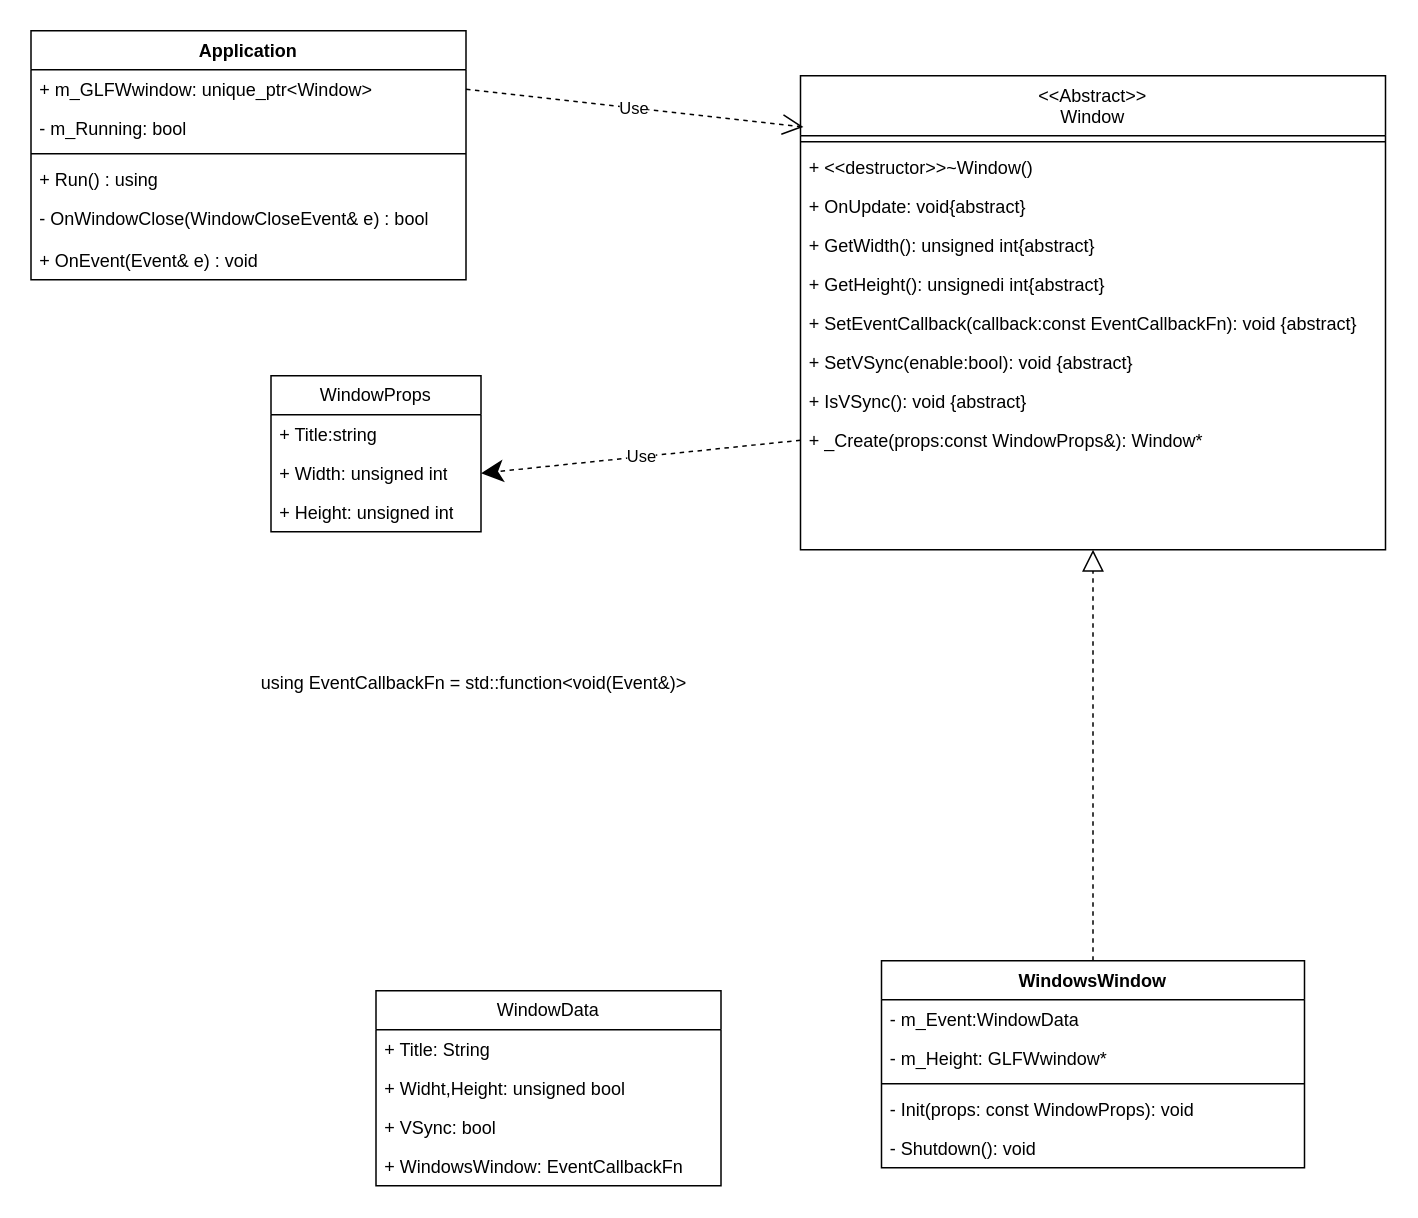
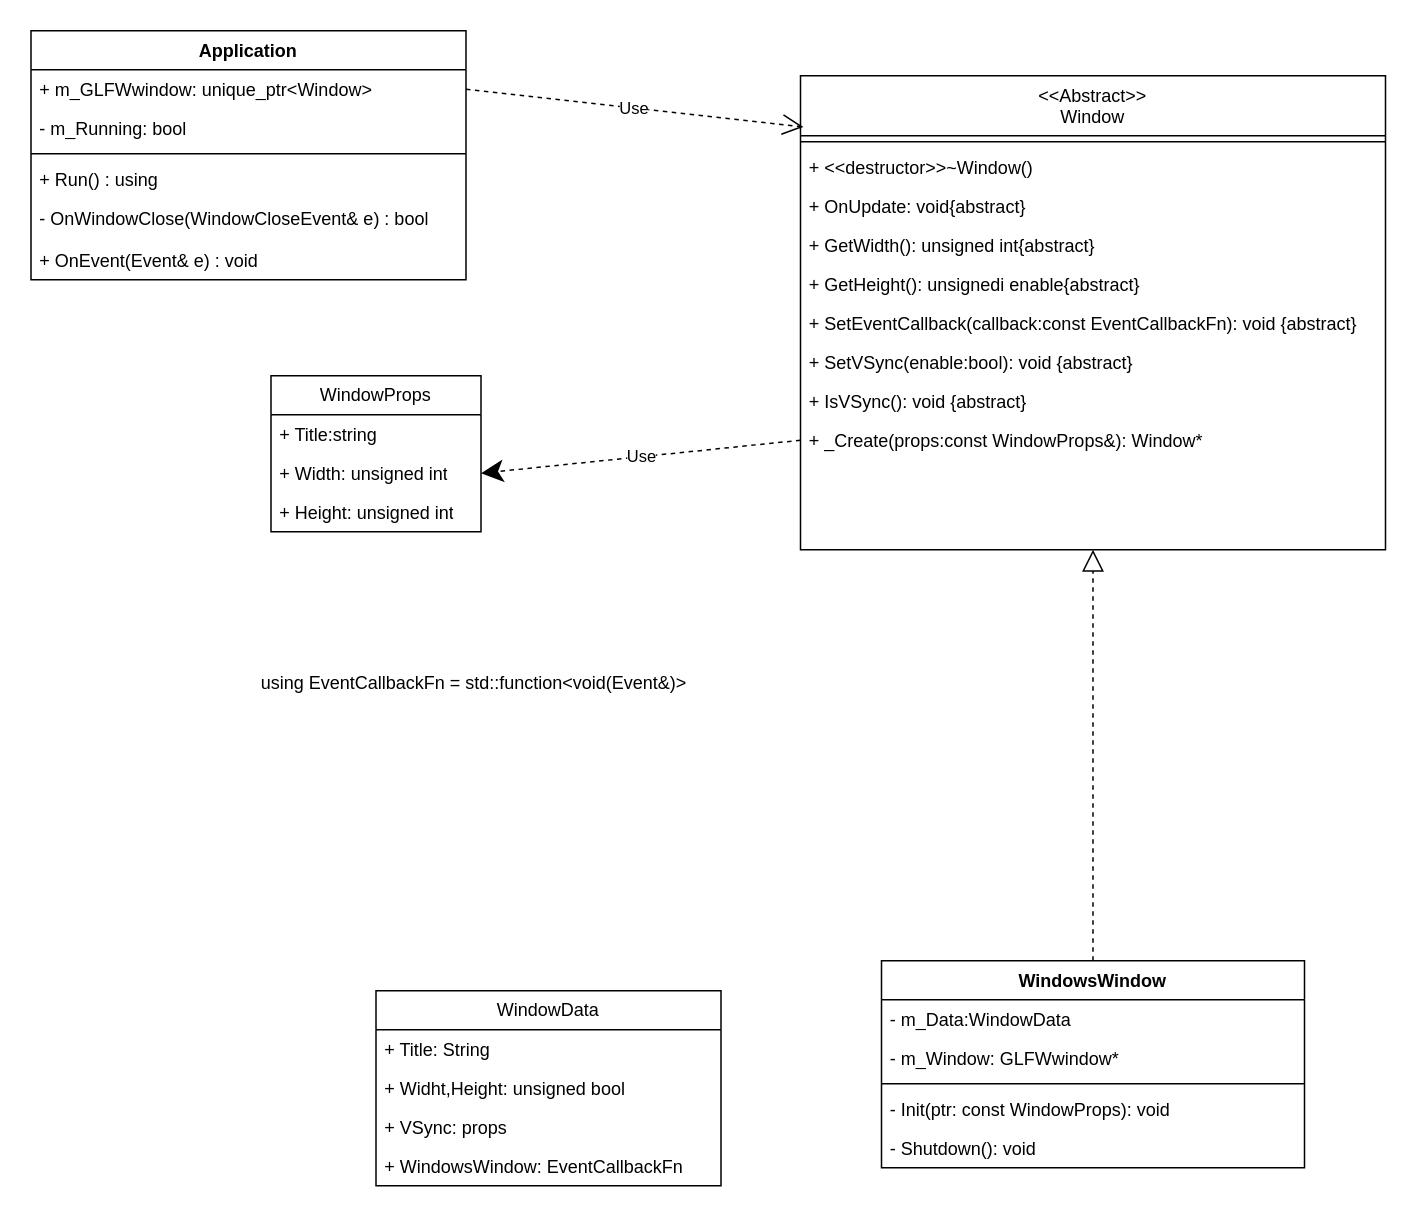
  <mxCell id="0" />
  <mxCell id="1" parent="0" />
  <mxCell id="2" value="&lt;&lt;Abstract&gt;&gt;&#10;Window" style="swimlane;fontStyle=0;align=center;verticalAlign=top;childLayout=stackLayout;horizontal=1;startSize=40;horizontalStack=0;resizeParent=1;resizeLast=0;collapsible=1;marginBottom=0;rounded=0;shadow=0;strokeWidth=1;" parent="1" vertex="1"><mxGeometry x="533" y="50" width="390" height="316" as="geometry"><mxRectangle x="220" y="120" width="160" height="26" as="alternateBounds" /></mxGeometry></mxCell>
  <mxCell id="3" value="" style="line;html=1;strokeWidth=1;align=left;verticalAlign=middle;spacingTop=-1;spacingLeft=3;spacingRight=3;rotatable=0;labelPosition=right;points=[];portConstraint=eastwest;" parent="2" vertex="1"><mxGeometry y="40" width="390" height="8" as="geometry" /></mxCell>
  <mxCell id="4" value="+ &lt;&lt;destructor&gt;&gt;~Window()" style="text;align=left;verticalAlign=top;spacingLeft=4;spacingRight=4;overflow=hidden;rotatable=0;points=[[0,0.5],[1,0.5]];portConstraint=eastwest;" parent="2" vertex="1"><mxGeometry y="48" width="390" height="26" as="geometry" /></mxCell>
  <mxCell id="5" value="+ OnUpdate: void{abstract}" style="text;align=left;verticalAlign=top;spacingLeft=4;spacingRight=4;overflow=hidden;rotatable=0;points=[[0,0.5],[1,0.5]];portConstraint=eastwest;" parent="2" vertex="1"><mxGeometry y="74" width="390" height="26" as="geometry" /></mxCell>
  <mxCell id="6" value="+ GetWidth(): unsigned int{abstract}" style="text;align=left;verticalAlign=top;spacingLeft=4;spacingRight=4;overflow=hidden;rotatable=0;points=[[0,0.5],[1,0.5]];portConstraint=eastwest;" parent="2" vertex="1"><mxGeometry y="100" width="390" height="26" as="geometry" /></mxCell>
- <mxCell id="7" value="+ GetHeight(): unsignedi int{abstract}" style="text;align=left;verticalAlign=top;spacingLeft=4;spacingRight=4;overflow=hidden;rotatable=0;points=[[0,0.5],[1,0.5]];portConstraint=eastwest;" parent="2" vertex="1"><mxGeometry y="126" width="390" height="26" as="geometry" /></mxCell>
+ <mxCell id="7" value="+ GetHeight(): unsignedi enable{abstract}" style="text;align=left;verticalAlign=top;spacingLeft=4;spacingRight=4;overflow=hidden;rotatable=0;points=[[0,0.5],[1,0.5]];portConstraint=eastwest;" parent="2" vertex="1"><mxGeometry y="126" width="390" height="26" as="geometry" /></mxCell>
  <mxCell id="8" value="+ SetEventCallback(callback:const EventCallbackFn): void {abstract}" style="text;align=left;verticalAlign=top;spacingLeft=4;spacingRight=4;overflow=hidden;rotatable=0;points=[[0,0.5],[1,0.5]];portConstraint=eastwest;" parent="2" vertex="1"><mxGeometry y="152" width="390" height="26" as="geometry" /></mxCell>
  <mxCell id="9" value="+ SetVSync(enable:bool): void {abstract}" style="text;align=left;verticalAlign=top;spacingLeft=4;spacingRight=4;overflow=hidden;rotatable=0;points=[[0,0.5],[1,0.5]];portConstraint=eastwest;" parent="2" vertex="1"><mxGeometry y="178" width="390" height="26" as="geometry" /></mxCell>
  <mxCell id="10" value="+ IsVSync(): void {abstract}" style="text;align=left;verticalAlign=top;spacingLeft=4;spacingRight=4;overflow=hidden;rotatable=0;points=[[0,0.5],[1,0.5]];portConstraint=eastwest;" parent="2" vertex="1"><mxGeometry y="204" width="390" height="26" as="geometry" /></mxCell>
  <mxCell id="11" value="+ _Create(props:const WindowProps&amp;): Window*" style="text;align=left;verticalAlign=top;spacingLeft=4;spacingRight=4;overflow=hidden;rotatable=0;points=[[0,0.5],[1,0.5]];portConstraint=eastwest;" parent="2" vertex="1"><mxGeometry y="230" width="390" height="26" as="geometry" /></mxCell>
  <mxCell id="12" value="WindowProps" style="swimlane;fontStyle=0;childLayout=stackLayout;horizontal=1;startSize=26;fillColor=none;horizontalStack=0;resizeParent=1;resizeParentMax=0;resizeLast=0;collapsible=1;marginBottom=0;whiteSpace=wrap;html=1;" parent="1" vertex="1"><mxGeometry x="180" y="250" width="140" height="104" as="geometry" /></mxCell>
  <mxCell id="13" value="+ Title:string" style="text;strokeColor=none;fillColor=none;align=left;verticalAlign=top;spacingLeft=4;spacingRight=4;overflow=hidden;rotatable=0;points=[[0,0.5],[1,0.5]];portConstraint=eastwest;whiteSpace=wrap;html=1;" parent="12" vertex="1"><mxGeometry y="26" width="140" height="26" as="geometry" /></mxCell>
  <mxCell id="14" value="+ Width: unsigned int" style="text;strokeColor=none;fillColor=none;align=left;verticalAlign=top;spacingLeft=4;spacingRight=4;overflow=hidden;rotatable=0;points=[[0,0.5],[1,0.5]];portConstraint=eastwest;whiteSpace=wrap;html=1;" parent="12" vertex="1"><mxGeometry y="52" width="140" height="26" as="geometry" /></mxCell>
  <mxCell id="15" value="+ Height: unsigned int" style="text;strokeColor=none;fillColor=none;align=left;verticalAlign=top;spacingLeft=4;spacingRight=4;overflow=hidden;rotatable=0;points=[[0,0.5],[1,0.5]];portConstraint=eastwest;whiteSpace=wrap;html=1;" parent="12" vertex="1"><mxGeometry y="78" width="140" height="26" as="geometry" /></mxCell>
  <mxCell id="16" value="Use" style="endArrow=classic;endSize=12;dashed=1;html=1;rounded=0;entryX=1;entryY=0.5;entryDx=0;entryDy=0;exitX=0;exitY=0.5;exitDx=0;exitDy=0;" parent="1" source="11" target="14" edge="1"><mxGeometry width="160" relative="1" as="geometry"><mxPoint x="480" y="290" as="sourcePoint" /><mxPoint x="600" y="460" as="targetPoint" /></mxGeometry></mxCell>
  <mxCell id="17" value="" style="endArrow=block;dashed=1;endFill=0;endSize=12;html=1;rounded=0;exitX=0.5;exitY=0;exitDx=0;exitDy=0;entryX=0.5;entryY=1;entryDx=0;entryDy=0;" parent="1" source="18" target="2" edge="1"><mxGeometry width="160" relative="1" as="geometry"><mxPoint x="530" y="540" as="sourcePoint" /><mxPoint x="710" y="420" as="targetPoint" /></mxGeometry></mxCell>
  <mxCell id="18" value="WindowsWindow" style="swimlane;fontStyle=1;align=center;verticalAlign=top;childLayout=stackLayout;horizontal=1;startSize=26;horizontalStack=0;resizeParent=1;resizeParentMax=0;resizeLast=0;collapsible=1;marginBottom=0;whiteSpace=wrap;html=1;" parent="1" vertex="1"><mxGeometry x="587" y="640" width="282" height="138" as="geometry" /></mxCell>
- <mxCell id="19" value="- m_Event:WindowData" style="text;strokeColor=none;fillColor=none;align=left;verticalAlign=top;spacingLeft=4;spacingRight=4;overflow=hidden;rotatable=0;points=[[0,0.5],[1,0.5]];portConstraint=eastwest;whiteSpace=wrap;html=1;" parent="18" vertex="1"><mxGeometry y="26" width="282" height="26" as="geometry" /></mxCell>
- <mxCell id="20" value="- m_Height: GLFWwindow*" style="text;strokeColor=none;fillColor=none;align=left;verticalAlign=top;spacingLeft=4;spacingRight=4;overflow=hidden;rotatable=0;points=[[0,0.5],[1,0.5]];portConstraint=eastwest;whiteSpace=wrap;html=1;" parent="18" vertex="1"><mxGeometry y="52" width="282" height="26" as="geometry" /></mxCell>
+ <mxCell id="19" value="- m_Data:WindowData" style="text;strokeColor=none;fillColor=none;align=left;verticalAlign=top;spacingLeft=4;spacingRight=4;overflow=hidden;rotatable=0;points=[[0,0.5],[1,0.5]];portConstraint=eastwest;whiteSpace=wrap;html=1;" parent="18" vertex="1"><mxGeometry y="26" width="282" height="26" as="geometry" /></mxCell>
+ <mxCell id="20" value="- m_Window: GLFWwindow*" style="text;strokeColor=none;fillColor=none;align=left;verticalAlign=top;spacingLeft=4;spacingRight=4;overflow=hidden;rotatable=0;points=[[0,0.5],[1,0.5]];portConstraint=eastwest;whiteSpace=wrap;html=1;" parent="18" vertex="1"><mxGeometry y="52" width="282" height="26" as="geometry" /></mxCell>
  <mxCell id="21" value="" style="line;strokeWidth=1;fillColor=none;align=left;verticalAlign=middle;spacingTop=-1;spacingLeft=3;spacingRight=3;rotatable=0;labelPosition=right;points=[];portConstraint=eastwest;strokeColor=inherit;" parent="18" vertex="1"><mxGeometry y="78" width="282" height="8" as="geometry" /></mxCell>
- <mxCell id="22" value="- Init(props: const WindowProps): void" style="text;strokeColor=none;fillColor=none;align=left;verticalAlign=top;spacingLeft=4;spacingRight=4;overflow=hidden;rotatable=0;points=[[0,0.5],[1,0.5]];portConstraint=eastwest;whiteSpace=wrap;html=1;" parent="18" vertex="1"><mxGeometry y="86" width="282" height="26" as="geometry" /></mxCell>
+ <mxCell id="22" value="- Init(ptr: const WindowProps): void" style="text;strokeColor=none;fillColor=none;align=left;verticalAlign=top;spacingLeft=4;spacingRight=4;overflow=hidden;rotatable=0;points=[[0,0.5],[1,0.5]];portConstraint=eastwest;whiteSpace=wrap;html=1;" parent="18" vertex="1"><mxGeometry y="86" width="282" height="26" as="geometry" /></mxCell>
  <mxCell id="23" value="- Shutdown(): void" style="text;strokeColor=none;fillColor=none;align=left;verticalAlign=top;spacingLeft=4;spacingRight=4;overflow=hidden;rotatable=0;points=[[0,0.5],[1,0.5]];portConstraint=eastwest;whiteSpace=wrap;html=1;" parent="18" vertex="1"><mxGeometry y="112" width="282" height="26" as="geometry" /></mxCell>
  <mxCell id="24" value="WindowData" style="swimlane;fontStyle=0;childLayout=stackLayout;horizontal=1;startSize=26;fillColor=none;horizontalStack=0;resizeParent=1;resizeParentMax=0;resizeLast=0;collapsible=1;marginBottom=0;whiteSpace=wrap;html=1;" parent="1" vertex="1"><mxGeometry x="250" y="660" width="230" height="130" as="geometry" /></mxCell>
  <mxCell id="25" value="+ Title: String" style="text;strokeColor=none;fillColor=none;align=left;verticalAlign=top;spacingLeft=4;spacingRight=4;overflow=hidden;rotatable=0;points=[[0,0.5],[1,0.5]];portConstraint=eastwest;whiteSpace=wrap;html=1;" parent="24" vertex="1"><mxGeometry y="26" width="230" height="26" as="geometry" /></mxCell>
  <mxCell id="26" value="+ Widht,Height: unsigned bool" style="text;strokeColor=none;fillColor=none;align=left;verticalAlign=top;spacingLeft=4;spacingRight=4;overflow=hidden;rotatable=0;points=[[0,0.5],[1,0.5]];portConstraint=eastwest;whiteSpace=wrap;html=1;" parent="24" vertex="1"><mxGeometry y="52" width="230" height="26" as="geometry" /></mxCell>
- <mxCell id="27" value="+ VSync: bool" style="text;strokeColor=none;fillColor=none;align=left;verticalAlign=top;spacingLeft=4;spacingRight=4;overflow=hidden;rotatable=0;points=[[0,0.5],[1,0.5]];portConstraint=eastwest;whiteSpace=wrap;html=1;" parent="24" vertex="1"><mxGeometry y="78" width="230" height="26" as="geometry" /></mxCell>
+ <mxCell id="27" value="+ VSync: props" style="text;strokeColor=none;fillColor=none;align=left;verticalAlign=top;spacingLeft=4;spacingRight=4;overflow=hidden;rotatable=0;points=[[0,0.5],[1,0.5]];portConstraint=eastwest;whiteSpace=wrap;html=1;" parent="24" vertex="1"><mxGeometry y="78" width="230" height="26" as="geometry" /></mxCell>
  <mxCell id="28" value="+ WindowsWindow: EventCallbackFn" style="text;strokeColor=none;fillColor=none;align=left;verticalAlign=top;spacingLeft=4;spacingRight=4;overflow=hidden;rotatable=0;points=[[0,0.5],[1,0.5]];portConstraint=eastwest;whiteSpace=wrap;html=1;" parent="24" vertex="1"><mxGeometry y="104" width="230" height="26" as="geometry" /></mxCell>
  <mxCell id="29" value="&lt;div&gt;&lt;span style=&quot;white-space-collapse: collapse;&quot;&gt;using EventCallbackFn = std::function&amp;lt;void(Event&amp;amp;)&amp;gt;&lt;/span&gt;&lt;/div&gt;" style="text;html=1;align=center;verticalAlign=middle;resizable=0;points=[];autosize=1;strokeColor=none;fillColor=none;" parent="1" vertex="1"><mxGeometry x="160" y="440" width="310" height="30" as="geometry" /></mxCell>
  <mxCell id="30" value="Application" style="swimlane;fontStyle=1;align=center;verticalAlign=top;childLayout=stackLayout;horizontal=1;startSize=26;horizontalStack=0;resizeParent=1;resizeParentMax=0;resizeLast=0;collapsible=1;marginBottom=0;whiteSpace=wrap;html=1;" vertex="1" parent="1"><mxGeometry x="20" y="20" width="290" height="166" as="geometry" /></mxCell>
  <mxCell id="31" value="+ m_GLFWwindow: unique_ptr&amp;lt;Window&amp;gt;" style="text;strokeColor=none;fillColor=none;align=left;verticalAlign=top;spacingLeft=4;spacingRight=4;overflow=hidden;rotatable=0;points=[[0,0.5],[1,0.5]];portConstraint=eastwest;whiteSpace=wrap;html=1;" vertex="1" parent="30"><mxGeometry y="26" width="290" height="26" as="geometry" /></mxCell>
  <mxCell id="32" value="- m_Running: bool" style="text;strokeColor=none;fillColor=none;align=left;verticalAlign=top;spacingLeft=4;spacingRight=4;overflow=hidden;rotatable=0;points=[[0,0.5],[1,0.5]];portConstraint=eastwest;whiteSpace=wrap;html=1;" vertex="1" parent="30"><mxGeometry y="52" width="290" height="26" as="geometry" /></mxCell>
  <mxCell id="33" value="" style="line;strokeWidth=1;fillColor=none;align=left;verticalAlign=middle;spacingTop=-1;spacingLeft=3;spacingRight=3;rotatable=0;labelPosition=right;points=[];portConstraint=eastwest;strokeColor=inherit;" vertex="1" parent="30"><mxGeometry y="78" width="290" height="8" as="geometry" /></mxCell>
  <mxCell id="34" value="+ Run() : using&amp;nbsp;" style="text;strokeColor=none;fillColor=none;align=left;verticalAlign=top;spacingLeft=4;spacingRight=4;overflow=hidden;rotatable=0;points=[[0,0.5],[1,0.5]];portConstraint=eastwest;whiteSpace=wrap;html=1;" vertex="1" parent="30"><mxGeometry y="86" width="290" height="26" as="geometry" /></mxCell>
  <mxCell id="35" value="- OnWindowClose(WindowCloseEvent&amp;amp; e) : bool" style="text;strokeColor=none;fillColor=none;align=left;verticalAlign=top;spacingLeft=4;spacingRight=4;overflow=hidden;rotatable=0;points=[[0,0.5],[1,0.5]];portConstraint=eastwest;whiteSpace=wrap;html=1;" vertex="1" parent="30"><mxGeometry y="112" width="290" height="28" as="geometry" /></mxCell>
  <mxCell id="36" value="+ OnEvent(Event&amp;amp; e) : void" style="text;strokeColor=none;fillColor=none;align=left;verticalAlign=top;spacingLeft=4;spacingRight=4;overflow=hidden;rotatable=0;points=[[0,0.5],[1,0.5]];portConstraint=eastwest;whiteSpace=wrap;html=1;" vertex="1" parent="30"><mxGeometry y="140" width="290" height="26" as="geometry" /></mxCell>
  <mxCell id="37" value="Use" style="endArrow=open;endSize=12;dashed=1;html=1;rounded=0;entryX=0.005;entryY=0.108;entryDx=0;entryDy=0;exitX=1;exitY=0.5;exitDx=0;exitDy=0;entryPerimeter=0;" edge="1" parent="1" source="31" target="2"><mxGeometry width="160" relative="1" as="geometry"><mxPoint x="493" y="197" as="sourcePoint" /><mxPoint x="280" y="219" as="targetPoint" /></mxGeometry></mxCell>
